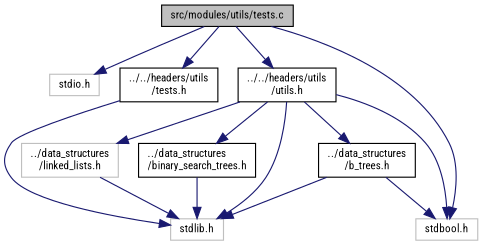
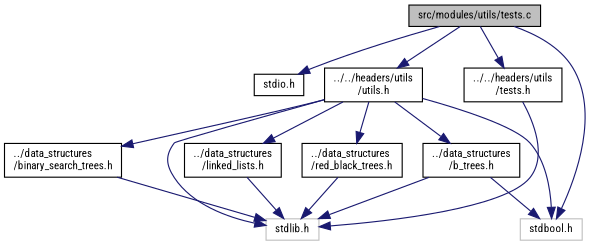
  digraph {
    fontname="Roboto Condensed"
    node [color=black fillcolor=white fontname="Roboto Condensed" fontsize=10 shape=record style=filled]
    edge [color=midnightblue fontname="Roboto Condensed" fontsize=10 labelfontname=Helvetica labelfontsize=10 style=solid]
    n1 [fillcolor=grey75 fontcolor=black height=0.2 label="src/modules/utils/tests.c" width=0.4]
-   n2 [color=grey75 height=0.2 label="stdio.h" width=0.4]
+   n2 [height=0.2 label="stdio.h" width=0.4]
    n3 [color=grey75 height=0.2 label="stdbool.h" width=0.4]
    n4 [height=0.2 label="../../headers/utils\l/tests.h" width=0.4]
    n5 [height=0.2 label="../../headers/utils\l/utils.h" width=0.4]
    n6 [color=grey75 height=0.2 label="stdlib.h" width=0.4]
-   n7 [color=grey75 height=0.2 label="../data_structures\l/linked_lists.h" width=0.4]
+   n7 [height=0.2 label="../data_structures\l/linked_lists.h" width=0.4]
+   n8 [height=0.2 label="../data_structures\l/red_black_trees.h" width=0.4]
    n9 [height=0.2 label="../data_structures\l/binary_search_trees.h" width=0.4]
    n10 [height=0.2 label="../data_structures\l/b_trees.h" width=0.4]
    n1 -> n2
    n1 -> n3
    n1 -> n4
    n1 -> n5
    n4 -> n6
    n5 -> n3
    n5 -> n6
    n5 -> n7
+   n5 -> n8
    n5 -> n9
    n5 -> n10
    n7 -> n6
+   n8 -> n6
    n9 -> n6
    n10 -> n3
    n10 -> n6
  }
